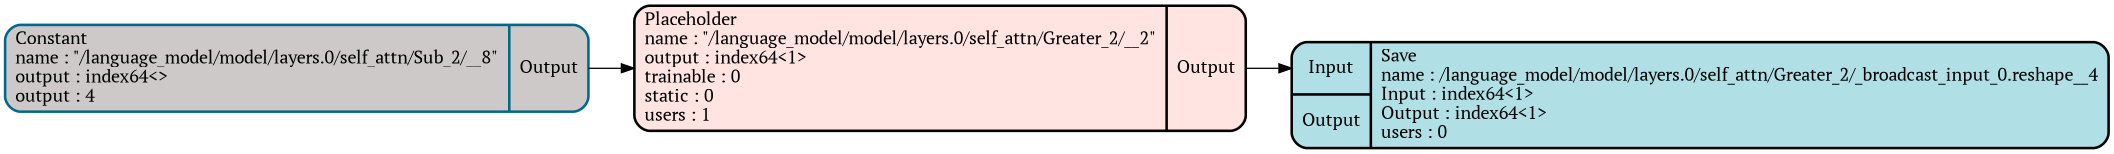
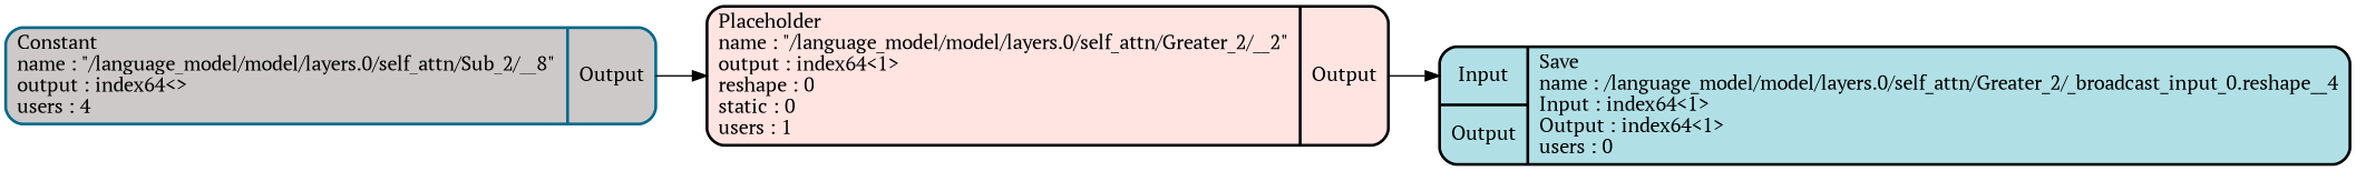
  digraph {
    fontname="PT Serif"
    rankdir=LR
    node [fontname="PT Serif" penwidth=2 shape=record style="filled,rounded"]
    edge [fontname="PT Serif" headport=Input]
    n1 [fillcolor=PowderBlue label="{{<Input>Input|<Output>Output}|{Save\lname : /language_model/model/layers.0/self_attn/Greater_2/_broadcast_input_0.reshape__4\lInput : index64\<1\>\lOutput : index64\<1\>\lusers : 0\l}}"]
-   n2 [fillcolor=MistyRose1 label="{{Placeholder\lname : \"/language_model/model/layers.0/self_attn/Greater_2/__2\"\loutput : index64\<1\>\ltrainable : 0\lstatic : 0\lusers : 1\l}|{<Output>Output}}"]
-   n3 [color=DeepSkyBlue4 fillcolor=Snow3 label="{{Constant\lname : \"/language_model/model/layers.0/self_attn/Sub_2/__8\"\loutput : index64\<\>\loutput : 4\l}|{<Output>Output}}"]
+   n2 [fillcolor=MistyRose1 label="{{Placeholder\lname : \"/language_model/model/layers.0/self_attn/Greater_2/__2\"\loutput : index64\<1\>\lreshape : 0\lstatic : 0\lusers : 1\l}|{<Output>Output}}"]
+   n3 [color=DeepSkyBlue4 fillcolor=Snow3 label="{{Constant\lname : \"/language_model/model/layers.0/self_attn/Sub_2/__8\"\loutput : index64\<\>\lusers : 4\l}|{<Output>Output}}"]
    n2 -> n1 [tailport=Result]
    n3 -> n2 [tailport=Output]
  }
